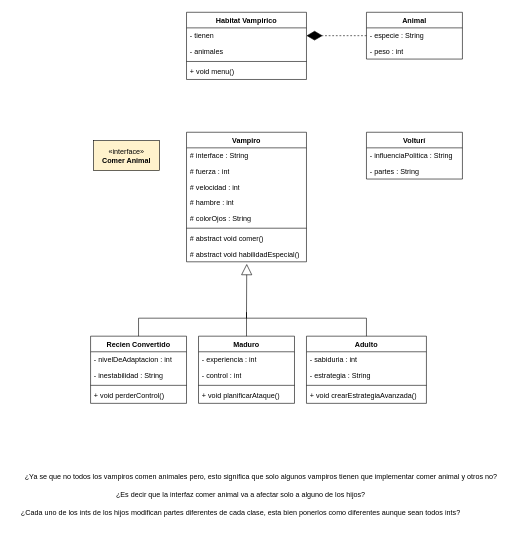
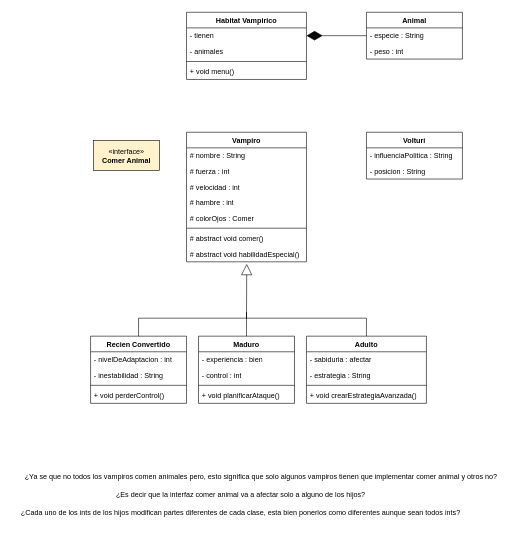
  <mxCell id="0" />
  <mxCell id="1" parent="0" />
  <mxCell id="2" value="Habitat Vampirico" style="swimlane;fontStyle=1;align=center;verticalAlign=top;childLayout=stackLayout;horizontal=1;startSize=26;horizontalStack=0;resizeParent=1;resizeParentMax=0;resizeLast=0;collapsible=1;marginBottom=0;whiteSpace=wrap;html=1;" parent="1" vertex="1"><mxGeometry x="310" y="20" width="200" height="112" as="geometry" /></mxCell>
  <mxCell id="3" value="- tienen" style="text;strokeColor=none;fillColor=none;align=left;verticalAlign=top;spacingLeft=4;spacingRight=4;overflow=hidden;rotatable=0;points=[[0,0.5],[1,0.5]];portConstraint=eastwest;whiteSpace=wrap;html=1;" parent="2" vertex="1"><mxGeometry y="26" width="200" height="26" as="geometry" /></mxCell>
  <mxCell id="4" value="- animales&amp;nbsp;" style="text;strokeColor=none;fillColor=none;align=left;verticalAlign=top;spacingLeft=4;spacingRight=4;overflow=hidden;rotatable=0;points=[[0,0.5],[1,0.5]];portConstraint=eastwest;whiteSpace=wrap;html=1;" parent="2" vertex="1"><mxGeometry y="52" width="200" height="26" as="geometry" /></mxCell>
  <mxCell id="5" value="" style="line;strokeWidth=1;fillColor=none;align=left;verticalAlign=middle;spacingTop=-1;spacingLeft=3;spacingRight=3;rotatable=0;labelPosition=right;points=[];portConstraint=eastwest;strokeColor=inherit;" parent="2" vertex="1"><mxGeometry y="78" width="200" height="8" as="geometry" /></mxCell>
  <mxCell id="6" value="+ void menu()" style="text;strokeColor=none;fillColor=none;align=left;verticalAlign=top;spacingLeft=4;spacingRight=4;overflow=hidden;rotatable=0;points=[[0,0.5],[1,0.5]];portConstraint=eastwest;whiteSpace=wrap;html=1;" parent="2" vertex="1"><mxGeometry y="86" width="200" height="26" as="geometry" /></mxCell>
  <mxCell id="7" value="Vampiro" style="swimlane;fontStyle=1;align=center;verticalAlign=top;childLayout=stackLayout;horizontal=1;startSize=26;horizontalStack=0;resizeParent=1;resizeParentMax=0;resizeLast=0;collapsible=1;marginBottom=0;whiteSpace=wrap;html=1;" parent="1" vertex="1"><mxGeometry x="310" y="220" width="200" height="216" as="geometry" /></mxCell>
- <mxCell id="8" value="# interface : String" style="text;strokeColor=none;fillColor=none;align=left;verticalAlign=top;spacingLeft=4;spacingRight=4;overflow=hidden;rotatable=0;points=[[0,0.5],[1,0.5]];portConstraint=eastwest;whiteSpace=wrap;html=1;" parent="7" vertex="1"><mxGeometry y="26" width="200" height="26" as="geometry" /></mxCell>
+ <mxCell id="8" value="# nombre : String" style="text;strokeColor=none;fillColor=none;align=left;verticalAlign=top;spacingLeft=4;spacingRight=4;overflow=hidden;rotatable=0;points=[[0,0.5],[1,0.5]];portConstraint=eastwest;whiteSpace=wrap;html=1;" parent="7" vertex="1"><mxGeometry y="26" width="200" height="26" as="geometry" /></mxCell>
  <mxCell id="9" value="# fuerza : int" style="text;strokeColor=none;fillColor=none;align=left;verticalAlign=top;spacingLeft=4;spacingRight=4;overflow=hidden;rotatable=0;points=[[0,0.5],[1,0.5]];portConstraint=eastwest;whiteSpace=wrap;html=1;" parent="7" vertex="1"><mxGeometry y="52" width="200" height="26" as="geometry" /></mxCell>
  <mxCell id="10" value="# velocidad : int" style="text;strokeColor=none;fillColor=none;align=left;verticalAlign=top;spacingLeft=4;spacingRight=4;overflow=hidden;rotatable=0;points=[[0,0.5],[1,0.5]];portConstraint=eastwest;whiteSpace=wrap;html=1;" parent="7" vertex="1"><mxGeometry y="78" width="200" height="26" as="geometry" /></mxCell>
  <mxCell id="11" value="# hambre : int" style="text;strokeColor=none;fillColor=none;align=left;verticalAlign=top;spacingLeft=4;spacingRight=4;overflow=hidden;rotatable=0;points=[[0,0.5],[1,0.5]];portConstraint=eastwest;whiteSpace=wrap;html=1;" parent="7" vertex="1"><mxGeometry y="104" width="200" height="26" as="geometry" /></mxCell>
- <mxCell id="12" value="# colorOjos : String" style="text;strokeColor=none;fillColor=none;align=left;verticalAlign=top;spacingLeft=4;spacingRight=4;overflow=hidden;rotatable=0;points=[[0,0.5],[1,0.5]];portConstraint=eastwest;whiteSpace=wrap;html=1;" parent="7" vertex="1"><mxGeometry y="130" width="200" height="26" as="geometry" /></mxCell>
+ <mxCell id="12" value="# colorOjos : Comer" style="text;strokeColor=none;fillColor=none;align=left;verticalAlign=top;spacingLeft=4;spacingRight=4;overflow=hidden;rotatable=0;points=[[0,0.5],[1,0.5]];portConstraint=eastwest;whiteSpace=wrap;html=1;" parent="7" vertex="1"><mxGeometry y="130" width="200" height="26" as="geometry" /></mxCell>
  <mxCell id="13" value="" style="line;strokeWidth=1;fillColor=none;align=left;verticalAlign=middle;spacingTop=-1;spacingLeft=3;spacingRight=3;rotatable=0;labelPosition=right;points=[];portConstraint=eastwest;strokeColor=inherit;" parent="7" vertex="1"><mxGeometry y="156" width="200" height="8" as="geometry" /></mxCell>
  <mxCell id="14" value="# abstract void comer()" style="text;strokeColor=none;fillColor=none;align=left;verticalAlign=top;spacingLeft=4;spacingRight=4;overflow=hidden;rotatable=0;points=[[0,0.5],[1,0.5]];portConstraint=eastwest;whiteSpace=wrap;html=1;" parent="7" vertex="1"><mxGeometry y="164" width="200" height="26" as="geometry" /></mxCell>
  <mxCell id="15" value="# abstract void habilidadEspecial()" style="text;strokeColor=none;fillColor=none;align=left;verticalAlign=top;spacingLeft=4;spacingRight=4;overflow=hidden;rotatable=0;points=[[0,0.5],[1,0.5]];portConstraint=eastwest;whiteSpace=wrap;html=1;" parent="7" vertex="1"><mxGeometry y="190" width="200" height="26" as="geometry" /></mxCell>
  <mxCell id="16" value="Recien Convertido" style="swimlane;fontStyle=1;align=center;verticalAlign=top;childLayout=stackLayout;horizontal=1;startSize=26;horizontalStack=0;resizeParent=1;resizeParentMax=0;resizeLast=0;collapsible=1;marginBottom=0;whiteSpace=wrap;html=1;" parent="1" vertex="1"><mxGeometry x="150" y="560" width="160" height="112" as="geometry" /></mxCell>
  <mxCell id="17" value="- nivelDeAdaptacion : int" style="text;strokeColor=none;fillColor=none;align=left;verticalAlign=top;spacingLeft=4;spacingRight=4;overflow=hidden;rotatable=0;points=[[0,0.5],[1,0.5]];portConstraint=eastwest;whiteSpace=wrap;html=1;" parent="16" vertex="1"><mxGeometry y="26" width="160" height="26" as="geometry" /></mxCell>
  <mxCell id="18" value="- inestabilidad : String" style="text;strokeColor=none;fillColor=none;align=left;verticalAlign=top;spacingLeft=4;spacingRight=4;overflow=hidden;rotatable=0;points=[[0,0.5],[1,0.5]];portConstraint=eastwest;whiteSpace=wrap;html=1;" parent="16" vertex="1"><mxGeometry y="52" width="160" height="26" as="geometry" /></mxCell>
  <mxCell id="19" value="" style="line;strokeWidth=1;fillColor=none;align=left;verticalAlign=middle;spacingTop=-1;spacingLeft=3;spacingRight=3;rotatable=0;labelPosition=right;points=[];portConstraint=eastwest;strokeColor=inherit;" parent="16" vertex="1"><mxGeometry y="78" width="160" height="8" as="geometry" /></mxCell>
  <mxCell id="20" value="+ void perderControl()" style="text;strokeColor=none;fillColor=none;align=left;verticalAlign=top;spacingLeft=4;spacingRight=4;overflow=hidden;rotatable=0;points=[[0,0.5],[1,0.5]];portConstraint=eastwest;whiteSpace=wrap;html=1;" parent="16" vertex="1"><mxGeometry y="86" width="160" height="26" as="geometry" /></mxCell>
  <mxCell id="21" value="Maduro&lt;span style=&quot;color: rgba(0, 0, 0, 0); font-family: monospace; font-size: 0px; font-weight: 400; text-align: start; text-wrap-mode: nowrap;&quot;&gt;%3CmxGraphModel%3E%3Croot%3E%3CmxCell%20id%3D%220%22%2F%3E%3CmxCell%20id%3D%221%22%20parent%3D%220%22%2F%3E%3CmxCell%20id%3D%222%22%20value%3D%22Recien%20Convertido%22%20style%3D%22swimlane%3BfontStyle%3D1%3Balign%3Dcenter%3BverticalAlign%3Dtop%3BchildLayout%3DstackLayout%3Bhorizontal%3D1%3BstartSize%3D26%3BhorizontalStack%3D0%3BresizeParent%3D1%3BresizeParentMax%3D0%3BresizeLast%3D0%3Bcollapsible%3D1%3BmarginBottom%3D0%3BwhiteSpace%3Dwrap%3Bhtml%3D1%3B%22%20vertex%3D%221%22%20parent%3D%221%22%3E%3CmxGeometry%20y%3D%22390%22%20width%3D%22160%22%20height%3D%2286%22%20as%3D%22geometry%22%2F%3E%3C%2FmxCell%3E%3CmxCell%20id%3D%223%22%20value%3D%22%2B%20field%3A%20type%22%20style%3D%22text%3BstrokeColor%3Dnone%3BfillColor%3Dnone%3Balign%3Dleft%3BverticalAlign%3Dtop%3BspacingLeft%3D4%3BspacingRight%3D4%3Boverflow%3Dhidden%3Brotatable%3D0%3Bpoints%3D%5B%5B0%2C0.5%5D%2C%5B1%2C0.5%5D%5D%3BportConstraint%3Deastwest%3BwhiteSpace%3Dwrap%3Bhtml%3D1%3B%22%20vertex%3D%221%22%20parent%3D%222%22%3E%3CmxGeometry%20y%3D%2226%22%20width%3D%22160%22%20height%3D%2226%22%20as%3D%22geometry%22%2F%3E%3C%2FmxCell%3E%3CmxCell%20id%3D%224%22%20value%3D%22%22%20style%3D%22line%3BstrokeWidth%3D1%3BfillColor%3Dnone%3Balign%3Dleft%3BverticalAlign%3Dmiddle%3BspacingTop%3D-1%3BspacingLeft%3D3%3BspacingRight%3D3%3Brotatable%3D0%3BlabelPosition%3Dright%3Bpoints%3D%5B%5D%3BportConstraint%3Deastwest%3BstrokeColor%3Dinherit%3B%22%20vertex%3D%221%22%20parent%3D%222%22%3E%3CmxGeometry%20y%3D%2252%22%20width%3D%22160%22%20height%3D%228%22%20as%3D%22geometry%22%2F%3E%3C%2FmxCell%3E%3CmxCell%20id%3D%225%22%20value%3D%22%2B%20method(type)%3A%20type%22%20style%3D%22text%3BstrokeColor%3Dnone%3BfillColor%3Dnone%3Balign%3Dleft%3BverticalAlign%3Dtop%3BspacingLeft%3D4%3BspacingRight%3D4%3Boverflow%3Dhidden%3Brotatable%3D0%3Bpoints%3D%5B%5B0%2C0.5%5D%2C%5B1%2C0.5%5D%5D%3BportConstraint%3Deastwest%3BwhiteSpace%3Dwrap%3Bhtml%3D1%3B%22%20vertex%3D%221%22%20parent%3D%222%22%3E%3CmxGeometry%20y%3D%2260%22%20width%3D%22160%22%20height%3D%2226%22%20as%3D%22geometry%22%2F%3E%3C%2FmxCell%3E%3C%2Froot%3E%3C%2FmxGraphModel%3E&lt;/span&gt;" style="swimlane;fontStyle=1;align=center;verticalAlign=top;childLayout=stackLayout;horizontal=1;startSize=26;horizontalStack=0;resizeParent=1;resizeParentMax=0;resizeLast=0;collapsible=1;marginBottom=0;whiteSpace=wrap;html=1;" parent="1" vertex="1"><mxGeometry x="330" y="560" width="160" height="112" as="geometry" /></mxCell>
- <mxCell id="22" value="- experiencia : int" style="text;strokeColor=none;fillColor=none;align=left;verticalAlign=top;spacingLeft=4;spacingRight=4;overflow=hidden;rotatable=0;points=[[0,0.5],[1,0.5]];portConstraint=eastwest;whiteSpace=wrap;html=1;" parent="21" vertex="1"><mxGeometry y="26" width="160" height="26" as="geometry" /></mxCell>
+ <mxCell id="22" value="- experiencia : bien" style="text;strokeColor=none;fillColor=none;align=left;verticalAlign=top;spacingLeft=4;spacingRight=4;overflow=hidden;rotatable=0;points=[[0,0.5],[1,0.5]];portConstraint=eastwest;whiteSpace=wrap;html=1;" parent="21" vertex="1"><mxGeometry y="26" width="160" height="26" as="geometry" /></mxCell>
  <mxCell id="23" value="- control : int" style="text;strokeColor=none;fillColor=none;align=left;verticalAlign=top;spacingLeft=4;spacingRight=4;overflow=hidden;rotatable=0;points=[[0,0.5],[1,0.5]];portConstraint=eastwest;whiteSpace=wrap;html=1;" parent="21" vertex="1"><mxGeometry y="52" width="160" height="26" as="geometry" /></mxCell>
  <mxCell id="24" value="" style="line;strokeWidth=1;fillColor=none;align=left;verticalAlign=middle;spacingTop=-1;spacingLeft=3;spacingRight=3;rotatable=0;labelPosition=right;points=[];portConstraint=eastwest;strokeColor=inherit;" parent="21" vertex="1"><mxGeometry y="78" width="160" height="8" as="geometry" /></mxCell>
  <mxCell id="25" value="+ void planificarAtaque()" style="text;strokeColor=none;fillColor=none;align=left;verticalAlign=top;spacingLeft=4;spacingRight=4;overflow=hidden;rotatable=0;points=[[0,0.5],[1,0.5]];portConstraint=eastwest;whiteSpace=wrap;html=1;" parent="21" vertex="1"><mxGeometry y="86" width="160" height="26" as="geometry" /></mxCell>
  <mxCell id="26" value="Adulto" style="swimlane;fontStyle=1;align=center;verticalAlign=top;childLayout=stackLayout;horizontal=1;startSize=26;horizontalStack=0;resizeParent=1;resizeParentMax=0;resizeLast=0;collapsible=1;marginBottom=0;whiteSpace=wrap;html=1;" parent="1" vertex="1"><mxGeometry x="510" y="560" width="200" height="112" as="geometry" /></mxCell>
- <mxCell id="27" value="- sabiduria : int" style="text;strokeColor=none;fillColor=none;align=left;verticalAlign=top;spacingLeft=4;spacingRight=4;overflow=hidden;rotatable=0;points=[[0,0.5],[1,0.5]];portConstraint=eastwest;whiteSpace=wrap;html=1;" parent="26" vertex="1"><mxGeometry y="26" width="200" height="26" as="geometry" /></mxCell>
+ <mxCell id="27" value="- sabiduria : afectar" style="text;strokeColor=none;fillColor=none;align=left;verticalAlign=top;spacingLeft=4;spacingRight=4;overflow=hidden;rotatable=0;points=[[0,0.5],[1,0.5]];portConstraint=eastwest;whiteSpace=wrap;html=1;" parent="26" vertex="1"><mxGeometry y="26" width="200" height="26" as="geometry" /></mxCell>
  <mxCell id="28" value="- estrategia : String" style="text;strokeColor=none;fillColor=none;align=left;verticalAlign=top;spacingLeft=4;spacingRight=4;overflow=hidden;rotatable=0;points=[[0,0.5],[1,0.5]];portConstraint=eastwest;whiteSpace=wrap;html=1;" parent="26" vertex="1"><mxGeometry y="52" width="200" height="26" as="geometry" /></mxCell>
  <mxCell id="29" value="" style="line;strokeWidth=1;fillColor=none;align=left;verticalAlign=middle;spacingTop=-1;spacingLeft=3;spacingRight=3;rotatable=0;labelPosition=right;points=[];portConstraint=eastwest;strokeColor=inherit;" parent="26" vertex="1"><mxGeometry y="78" width="200" height="8" as="geometry" /></mxCell>
  <mxCell id="30" value="+ void crearEstrategiaAvanzada()" style="text;strokeColor=none;fillColor=none;align=left;verticalAlign=top;spacingLeft=4;spacingRight=4;overflow=hidden;rotatable=0;points=[[0,0.5],[1,0.5]];portConstraint=eastwest;whiteSpace=wrap;html=1;" parent="26" vertex="1"><mxGeometry y="86" width="200" height="26" as="geometry" /></mxCell>
  <mxCell id="31" value="Animal" style="swimlane;fontStyle=1;align=center;verticalAlign=top;childLayout=stackLayout;horizontal=1;startSize=26;horizontalStack=0;resizeParent=1;resizeParentMax=0;resizeLast=0;collapsible=1;marginBottom=0;whiteSpace=wrap;html=1;" parent="1" vertex="1"><mxGeometry x="610" y="20" width="160" height="78" as="geometry" /></mxCell>
  <mxCell id="32" value="- especie : String" style="text;strokeColor=none;fillColor=none;align=left;verticalAlign=top;spacingLeft=4;spacingRight=4;overflow=hidden;rotatable=0;points=[[0,0.5],[1,0.5]];portConstraint=eastwest;whiteSpace=wrap;html=1;" parent="31" vertex="1"><mxGeometry y="26" width="160" height="26" as="geometry" /></mxCell>
  <mxCell id="33" value="- peso : int" style="text;strokeColor=none;fillColor=none;align=left;verticalAlign=top;spacingLeft=4;spacingRight=4;overflow=hidden;rotatable=0;points=[[0,0.5],[1,0.5]];portConstraint=eastwest;whiteSpace=wrap;html=1;" parent="31" vertex="1"><mxGeometry y="52" width="160" height="26" as="geometry" /></mxCell>
  <mxCell id="34" value="Volturí" style="swimlane;fontStyle=1;align=center;verticalAlign=top;childLayout=stackLayout;horizontal=1;startSize=26;horizontalStack=0;resizeParent=1;resizeParentMax=0;resizeLast=0;collapsible=1;marginBottom=0;whiteSpace=wrap;html=1;" parent="1" vertex="1"><mxGeometry x="610" y="220" width="160" height="78" as="geometry" /></mxCell>
  <mxCell id="35" value="- influenciaPolitica : String" style="text;strokeColor=none;fillColor=none;align=left;verticalAlign=top;spacingLeft=4;spacingRight=4;overflow=hidden;rotatable=0;points=[[0,0.5],[1,0.5]];portConstraint=eastwest;whiteSpace=wrap;html=1;" parent="34" vertex="1"><mxGeometry y="26" width="160" height="26" as="geometry" /></mxCell>
- <mxCell id="36" value="- partes : String" style="text;strokeColor=none;fillColor=none;align=left;verticalAlign=top;spacingLeft=4;spacingRight=4;overflow=hidden;rotatable=0;points=[[0,0.5],[1,0.5]];portConstraint=eastwest;whiteSpace=wrap;html=1;" parent="34" vertex="1"><mxGeometry y="52" width="160" height="26" as="geometry" /></mxCell>
+ <mxCell id="36" value="- posicion : String" style="text;strokeColor=none;fillColor=none;align=left;verticalAlign=top;spacingLeft=4;spacingRight=4;overflow=hidden;rotatable=0;points=[[0,0.5],[1,0.5]];portConstraint=eastwest;whiteSpace=wrap;html=1;" parent="34" vertex="1"><mxGeometry y="52" width="160" height="26" as="geometry" /></mxCell>
  <mxCell id="37" value="«interface»&lt;br&gt;&lt;b&gt;Comer Animal&lt;/b&gt;" style="html=1;whiteSpace=wrap;fillColor=#fff2cc;" parent="1" vertex="1"><mxGeometry x="155" y="234" width="110" height="50" as="geometry" /></mxCell>
  <mxCell id="38" value="" style="endArrow=none;html=1;rounded=0;exitX=0.5;exitY=0;exitDx=0;exitDy=0;" parent="1" source="21" edge="1"><mxGeometry width="50" height="50" relative="1" as="geometry"><mxPoint x="420" y="550" as="sourcePoint" /><mxPoint x="410" y="520" as="targetPoint" /></mxGeometry></mxCell>
  <mxCell id="39" value="" style="endArrow=none;html=1;rounded=0;exitX=0.5;exitY=0;exitDx=0;exitDy=0;" parent="1" source="26" edge="1"><mxGeometry width="50" height="50" relative="1" as="geometry"><mxPoint x="560" y="490" as="sourcePoint" /><mxPoint x="410" y="520" as="targetPoint" /><Array as="points"><mxPoint x="610" y="530" /><mxPoint x="410" y="530" /></Array></mxGeometry></mxCell>
  <mxCell id="40" value="¿Ya se que no todos los vampiros comen animales pero, esto significa que solo algunos vampiros tienen que implementar comer animal y otros no?" style="text;html=1;align=center;verticalAlign=middle;resizable=0;points=[];autosize=1;strokeColor=none;fillColor=none;" parent="1" vertex="1"><mxGeometry x="29" y="779.24" width="810" height="30" as="geometry" /></mxCell>
  <mxCell id="41" value="¿Es decir que la interfaz comer animal va a afectar solo a alguno de los hijos?" style="text;html=1;align=center;verticalAlign=middle;resizable=0;points=[];autosize=1;strokeColor=none;fillColor=none;" parent="1" vertex="1"><mxGeometry x="180" y="809.24" width="440" height="30" as="geometry" /></mxCell>
- <mxCell id="42" value="" style="endArrow=diamondThin;endFill=1;endSize=24;html=1;rounded=0;exitX=0;exitY=0.5;exitDx=0;exitDy=0;entryX=1;entryY=0.5;entryDx=0;entryDy=0;dashed=1;" parent="1" source="32" target="3" edge="1"><mxGeometry width="160" relative="1" as="geometry"><mxPoint x="550" y="88" as="sourcePoint" /><mxPoint x="710" y="88" as="targetPoint" /></mxGeometry></mxCell>
+ <mxCell id="42" value="" style="endArrow=diamondThin;endFill=1;endSize=24;html=1;rounded=0;exitX=0;exitY=0.5;exitDx=0;exitDy=0;entryX=1;entryY=0.5;entryDx=0;entryDy=0;" parent="1" source="32" target="3" edge="1"><mxGeometry width="160" relative="1" as="geometry"><mxPoint x="550" y="88" as="sourcePoint" /><mxPoint x="710" y="88" as="targetPoint" /></mxGeometry></mxCell>
  <mxCell id="43" value="" style="endArrow=none;html=1;rounded=0;exitX=0.5;exitY=0;exitDx=0;exitDy=0;" parent="1" source="16" edge="1"><mxGeometry width="50" height="50" relative="1" as="geometry"><mxPoint x="590" y="560" as="sourcePoint" /><mxPoint x="410" y="520" as="targetPoint" /><Array as="points"><mxPoint x="230" y="530" /><mxPoint x="410" y="530" /></Array></mxGeometry></mxCell>
  <mxCell id="44" value="" style="endArrow=block;endSize=16;endFill=0;html=1;rounded=0;entryX=0.502;entryY=1.135;entryDx=0;entryDy=0;entryPerimeter=0;" parent="1" target="15" edge="1"><mxGeometry width="160" relative="1" as="geometry"><mxPoint x="410" y="520" as="sourcePoint" /><mxPoint x="560" y="510" as="targetPoint" /></mxGeometry></mxCell>
  <mxCell id="45" value="¿Cada uno de los ints de los hijos modifican partes diferentes de cada clase, esta bien ponerlos como diferentes aunque sean todos ints?" style="text;html=1;align=center;verticalAlign=middle;resizable=0;points=[];autosize=1;strokeColor=none;fillColor=none;" parent="1" vertex="1"><mxGeometry y="839.24" width="760" height="30" as="geometry" x="20" /></mxCell>
